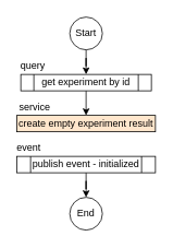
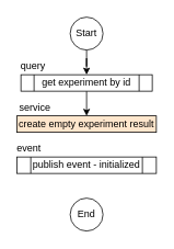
  <mxCell id="0" />
  <mxCell id="1" parent="0" />
  <mxCell id="2" style="edgeStyle=orthogonalEdgeStyle;rounded=0;orthogonalLoop=1;jettySize=auto;html=1;entryX=0.5;entryY=0;entryDx=0;entryDy=0;" edge="1" parent="1" source="3" target="7"><mxGeometry relative="1" as="geometry" /></mxCell>
  <mxCell id="3" value="Start" style="ellipse;whiteSpace=wrap;html=1;aspect=fixed;" vertex="1" parent="1"><mxGeometry x="85" y="20" width="40" height="40" as="geometry" /></mxCell>
  <mxCell id="4" value="query" style="text;html=1;strokeColor=none;fillColor=none;align=center;verticalAlign=middle;whiteSpace=wrap;rounded=0;" vertex="1" parent="1"><mxGeometry x="25" y="70" width="30" height="20" as="geometry" /></mxCell>
  <mxCell id="5" value="service" style="text;html=1;strokeColor=none;fillColor=none;align=center;verticalAlign=middle;whiteSpace=wrap;rounded=0;" vertex="1" parent="1"><mxGeometry x="20" y="120" width="45" height="20" as="geometry" /></mxCell>
  <mxCell id="6" style="edgeStyle=orthogonalEdgeStyle;rounded=0;orthogonalLoop=1;jettySize=auto;html=1;exitX=0.5;exitY=1;exitDx=0;exitDy=0;entryX=0.5;entryY=0;entryDx=0;entryDy=0;" edge="1" parent="1" source="7" target="8"><mxGeometry relative="1" as="geometry" /></mxCell>
  <mxCell id="7" value="&lt;span&gt;get experiment by id&lt;/span&gt;" style="shape=process;whiteSpace=wrap;html=1;backgroundOutline=1;" vertex="1" parent="1"><mxGeometry x="25" y="90" width="160" height="20" as="geometry" /></mxCell>
  <mxCell id="8" value="create empty experiment result" style="rounded=0;whiteSpace=wrap;html=1;fillColor=#ffe6cc;" vertex="1" parent="1"><mxGeometry x="20" y="140" width="170" height="20" as="geometry" /></mxCell>
- <mxCell id="9" style="edgeStyle=orthogonalEdgeStyle;rounded=0;orthogonalLoop=1;jettySize=auto;html=1;entryX=0.5;entryY=0;entryDx=0;entryDy=0;" edge="1" parent="1" source="10" target="12"><mxGeometry relative="1" as="geometry" /></mxCell>
  <mxCell id="10" value="&lt;span&gt;publish event - initialized&lt;/span&gt;" style="shape=process;whiteSpace=wrap;html=1;backgroundOutline=1;" vertex="1" parent="1"><mxGeometry x="20" y="190" width="170" height="20" as="geometry" /></mxCell>
  <mxCell id="11" value="event" style="text;html=1;strokeColor=none;fillColor=none;align=center;verticalAlign=middle;whiteSpace=wrap;rounded=0;" vertex="1" parent="1"><mxGeometry x="20" y="170" width="30" height="20" as="geometry" /></mxCell>
  <mxCell id="12" value="End" style="ellipse;whiteSpace=wrap;html=1;aspect=fixed;" vertex="1" parent="1"><mxGeometry x="85" y="240" width="40" height="40" as="geometry" /></mxCell>
